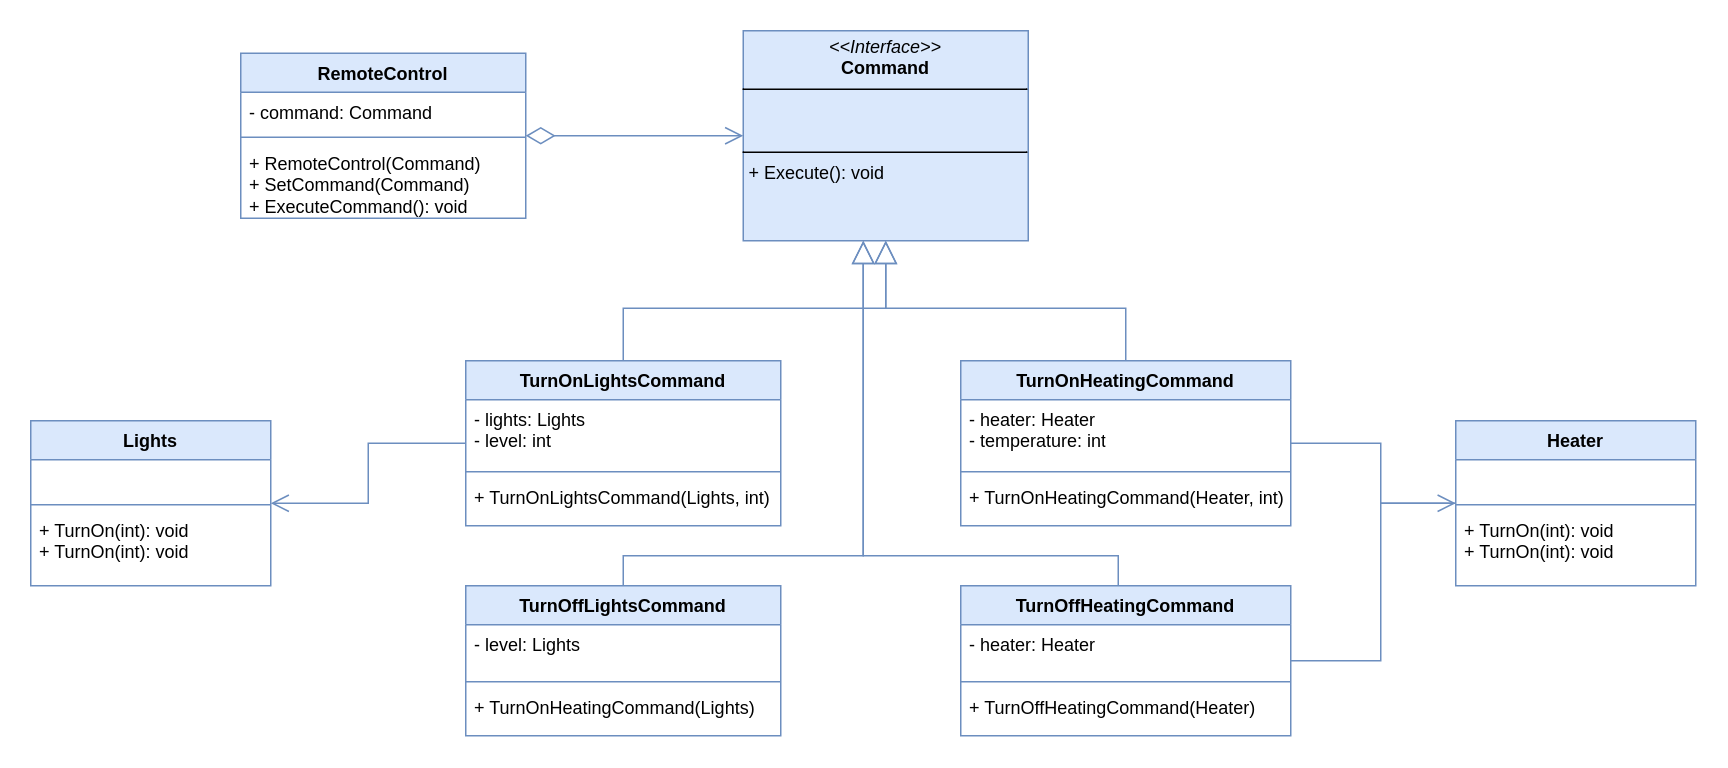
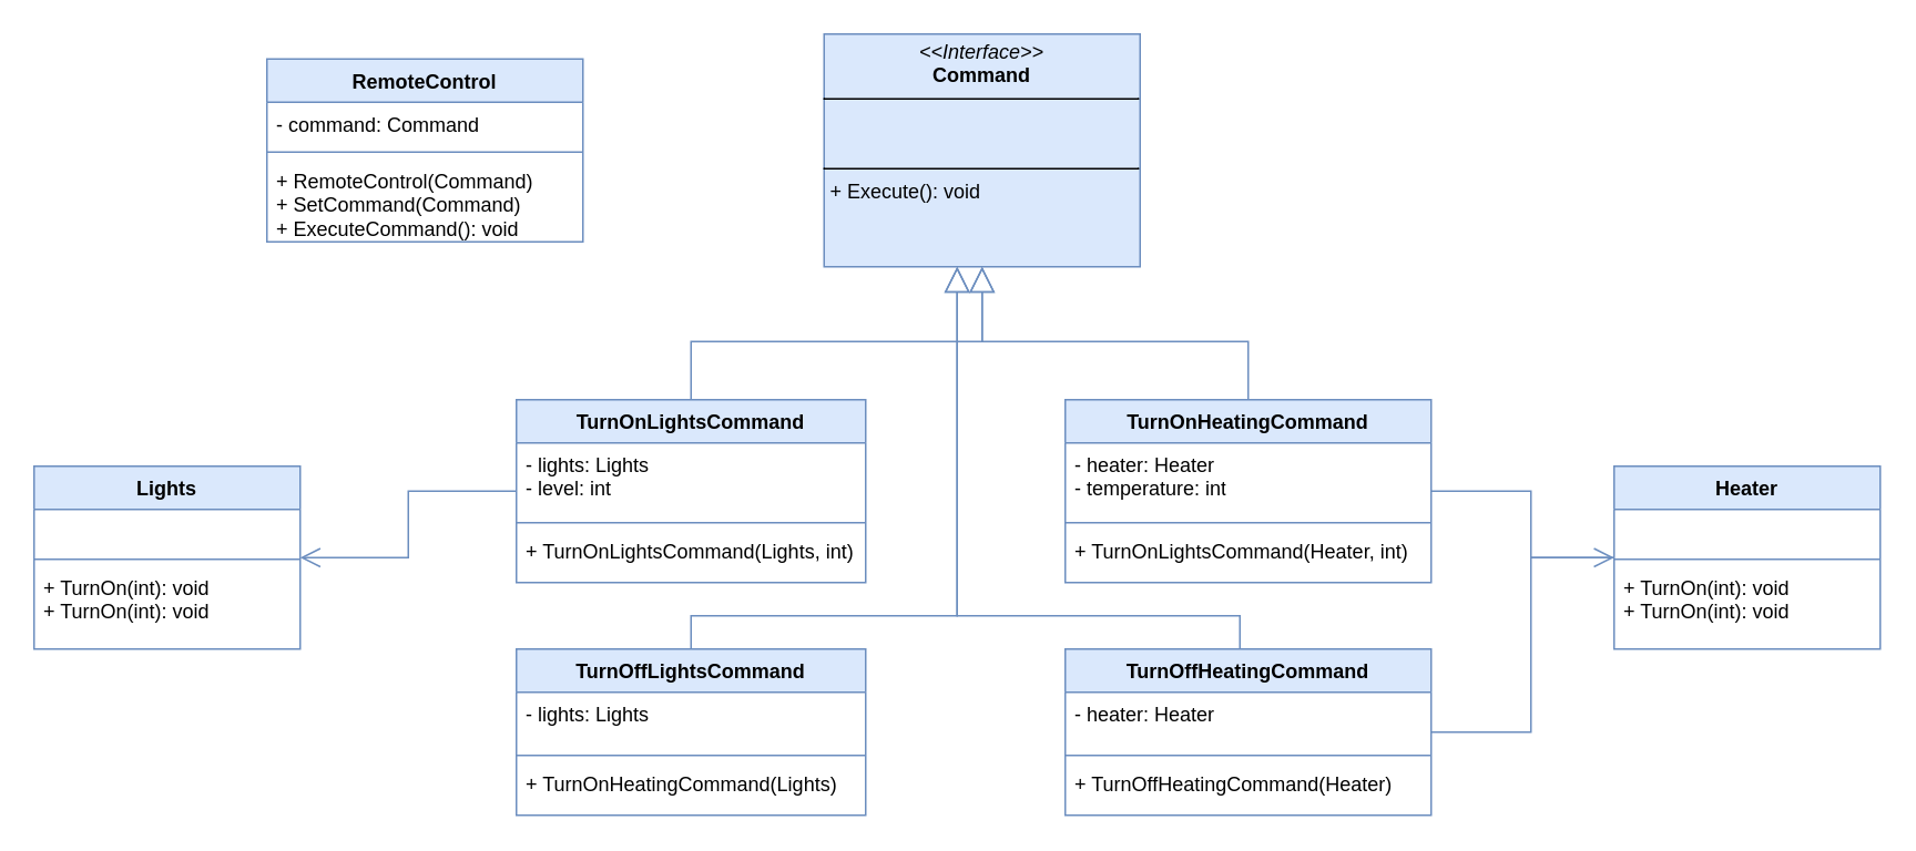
  <mxCell id="0" />
  <mxCell id="1" parent="0" />
  <mxCell id="2" value="&lt;p style=&quot;margin:0px;margin-top:4px;text-align:center;&quot;&gt;&lt;i&gt;&amp;lt;&amp;lt;Interface&amp;gt;&amp;gt;&lt;/i&gt;&lt;br&gt;&lt;b&gt;Command&lt;/b&gt;&lt;/p&gt;&lt;hr size=&quot;1&quot; style=&quot;border-style:solid;&quot;&gt;&lt;p style=&quot;margin:0px;margin-left:4px;&quot;&gt;&amp;nbsp;&lt;br&gt;&amp;nbsp;&lt;/p&gt;&lt;hr size=&quot;1&quot; style=&quot;border-style:solid;&quot;&gt;&lt;p style=&quot;margin:0px;margin-left:4px;&quot;&gt;+ Execute(): void&lt;/p&gt;&lt;p style=&quot;margin:0px;margin-left:4px;&quot;&gt;&lt;br&gt;&lt;/p&gt;" style="verticalAlign=top;align=left;overflow=fill;html=1;whiteSpace=wrap;fillColor=#dae8fc;strokeColor=#6c8ebf;" vertex="1" parent="1"><mxGeometry x="495" y="20" width="190" height="140" as="geometry" /></mxCell>
  <mxCell id="3" value="Lights" style="swimlane;fontStyle=1;align=center;verticalAlign=top;childLayout=stackLayout;horizontal=1;startSize=26;horizontalStack=0;resizeParent=1;resizeParentMax=0;resizeLast=0;collapsible=1;marginBottom=0;whiteSpace=wrap;html=1;fillColor=#dae8fc;strokeColor=#6c8ebf;" vertex="1" parent="1"><mxGeometry x="20" y="280" width="160" height="110" as="geometry" /></mxCell>
  <mxCell id="4" value="&amp;nbsp;" style="text;strokeColor=none;fillColor=none;align=left;verticalAlign=top;spacingLeft=4;spacingRight=4;overflow=hidden;rotatable=0;points=[[0,0.5],[1,0.5]];portConstraint=eastwest;whiteSpace=wrap;html=1;" vertex="1" parent="3"><mxGeometry y="26" width="160" height="26" as="geometry" /></mxCell>
  <mxCell id="5" value="" style="line;strokeWidth=1;fillColor=none;align=left;verticalAlign=middle;spacingTop=-1;spacingLeft=3;spacingRight=3;rotatable=0;labelPosition=right;points=[];portConstraint=eastwest;strokeColor=inherit;" vertex="1" parent="3"><mxGeometry y="52" width="160" height="8" as="geometry" /></mxCell>
  <mxCell id="6" value="+ TurnOn(int): void&lt;div&gt;+ TurnOn(int): void&lt;/div&gt;" style="text;strokeColor=none;fillColor=none;align=left;verticalAlign=top;spacingLeft=4;spacingRight=4;overflow=hidden;rotatable=0;points=[[0,0.5],[1,0.5]];portConstraint=eastwest;whiteSpace=wrap;html=1;" vertex="1" parent="3"><mxGeometry y="60" width="160" height="50" as="geometry" /></mxCell>
- <mxCell id="7" style="edgeStyle=orthogonalEdgeStyle;rounded=0;orthogonalLoop=1;jettySize=auto;html=1;endArrow=open;endFill=0;endSize=10;fillColor=#dae8fc;strokeColor=#6c8ebf;startArrow=diamondThin;startFill=0;targetPerimeterSpacing=0;startSize=17;" edge="1" parent="1" source="8" target="2"><mxGeometry relative="1" as="geometry" /></mxCell>
  <mxCell id="8" value="RemoteControl" style="swimlane;fontStyle=1;align=center;verticalAlign=top;childLayout=stackLayout;horizontal=1;startSize=26;horizontalStack=0;resizeParent=1;resizeParentMax=0;resizeLast=0;collapsible=1;marginBottom=0;whiteSpace=wrap;html=1;fillColor=#dae8fc;strokeColor=#6c8ebf;" vertex="1" parent="1"><mxGeometry x="160" y="35" width="190" height="110" as="geometry" /></mxCell>
  <mxCell id="9" value="- command: Command" style="text;strokeColor=none;fillColor=none;align=left;verticalAlign=top;spacingLeft=4;spacingRight=4;overflow=hidden;rotatable=0;points=[[0,0.5],[1,0.5]];portConstraint=eastwest;whiteSpace=wrap;html=1;" vertex="1" parent="8"><mxGeometry y="26" width="190" height="26" as="geometry" /></mxCell>
  <mxCell id="10" value="" style="line;strokeWidth=1;fillColor=none;align=left;verticalAlign=middle;spacingTop=-1;spacingLeft=3;spacingRight=3;rotatable=0;labelPosition=right;points=[];portConstraint=eastwest;strokeColor=inherit;" vertex="1" parent="8"><mxGeometry y="52" width="190" height="8" as="geometry" /></mxCell>
  <mxCell id="11" value="+ RemoteControl(Command)&lt;div&gt;+ SetCommand(Command)&lt;/div&gt;&lt;div&gt;+ ExecuteCommand(): void&lt;/div&gt;" style="text;strokeColor=none;fillColor=none;align=left;verticalAlign=top;spacingLeft=4;spacingRight=4;overflow=hidden;rotatable=0;points=[[0,0.5],[1,0.5]];portConstraint=eastwest;whiteSpace=wrap;html=1;" vertex="1" parent="8"><mxGeometry y="60" width="190" height="50" as="geometry" /></mxCell>
  <mxCell id="12" value="TurnOnLightsCommand" style="swimlane;fontStyle=1;align=center;verticalAlign=top;childLayout=stackLayout;horizontal=1;startSize=26;horizontalStack=0;resizeParent=1;resizeParentMax=0;resizeLast=0;collapsible=1;marginBottom=0;whiteSpace=wrap;html=1;fillColor=#dae8fc;strokeColor=#6c8ebf;" vertex="1" parent="1"><mxGeometry x="310" y="240" width="210" height="110" as="geometry" /></mxCell>
  <mxCell id="13" value="- lights: Lights&lt;div&gt;- level: int&lt;/div&gt;" style="text;strokeColor=none;fillColor=none;align=left;verticalAlign=top;spacingLeft=4;spacingRight=4;overflow=hidden;rotatable=0;points=[[0,0.5],[1,0.5]];portConstraint=eastwest;whiteSpace=wrap;html=1;" vertex="1" parent="12"><mxGeometry y="26" width="210" height="44" as="geometry" /></mxCell>
  <mxCell id="14" value="" style="line;strokeWidth=1;fillColor=none;align=left;verticalAlign=middle;spacingTop=-1;spacingLeft=3;spacingRight=3;rotatable=0;labelPosition=right;points=[];portConstraint=eastwest;strokeColor=inherit;" vertex="1" parent="12"><mxGeometry y="70" width="210" height="8" as="geometry" /></mxCell>
  <mxCell id="15" value="+ TurnOnLightsCommand(Lights, int)" style="text;strokeColor=none;fillColor=none;align=left;verticalAlign=top;spacingLeft=4;spacingRight=4;overflow=hidden;rotatable=0;points=[[0,0.5],[1,0.5]];portConstraint=eastwest;whiteSpace=wrap;html=1;" vertex="1" parent="12"><mxGeometry y="78" width="210" height="32" as="geometry" /></mxCell>
  <mxCell id="16" value="TurnOffLightsCommand" style="swimlane;fontStyle=1;align=center;verticalAlign=top;childLayout=stackLayout;horizontal=1;startSize=26;horizontalStack=0;resizeParent=1;resizeParentMax=0;resizeLast=0;collapsible=1;marginBottom=0;whiteSpace=wrap;html=1;fillColor=#dae8fc;strokeColor=#6c8ebf;" vertex="1" parent="1"><mxGeometry x="310" y="390" width="210" height="100" as="geometry" /></mxCell>
- <mxCell id="17" value="- level: Lights" style="text;strokeColor=none;fillColor=none;align=left;verticalAlign=top;spacingLeft=4;spacingRight=4;overflow=hidden;rotatable=0;points=[[0,0.5],[1,0.5]];portConstraint=eastwest;whiteSpace=wrap;html=1;" vertex="1" parent="16"><mxGeometry y="26" width="210" height="34" as="geometry" /></mxCell>
+ <mxCell id="17" value="- lights: Lights" style="text;strokeColor=none;fillColor=none;align=left;verticalAlign=top;spacingLeft=4;spacingRight=4;overflow=hidden;rotatable=0;points=[[0,0.5],[1,0.5]];portConstraint=eastwest;whiteSpace=wrap;html=1;" vertex="1" parent="16"><mxGeometry y="26" width="210" height="34" as="geometry" /></mxCell>
  <mxCell id="18" value="" style="line;strokeWidth=1;fillColor=none;align=left;verticalAlign=middle;spacingTop=-1;spacingLeft=3;spacingRight=3;rotatable=0;labelPosition=right;points=[];portConstraint=eastwest;strokeColor=inherit;" vertex="1" parent="16"><mxGeometry y="60" width="210" height="8" as="geometry" /></mxCell>
  <mxCell id="19" value="+ TurnOnHeatingCommand(Lights)" style="text;strokeColor=none;fillColor=none;align=left;verticalAlign=top;spacingLeft=4;spacingRight=4;overflow=hidden;rotatable=0;points=[[0,0.5],[1,0.5]];portConstraint=eastwest;whiteSpace=wrap;html=1;" vertex="1" parent="16"><mxGeometry y="68" width="210" height="32" as="geometry" /></mxCell>
  <mxCell id="20" value="TurnOnHeatingCommand" style="swimlane;fontStyle=1;align=center;verticalAlign=top;childLayout=stackLayout;horizontal=1;startSize=26;horizontalStack=0;resizeParent=1;resizeParentMax=0;resizeLast=0;collapsible=1;marginBottom=0;whiteSpace=wrap;html=1;fillColor=#dae8fc;strokeColor=#6c8ebf;" vertex="1" parent="1"><mxGeometry x="640" y="240" width="220" height="110" as="geometry" /></mxCell>
  <mxCell id="21" value="- heater: Heater&lt;div&gt;- temperature: int&lt;/div&gt;" style="text;strokeColor=none;fillColor=none;align=left;verticalAlign=top;spacingLeft=4;spacingRight=4;overflow=hidden;rotatable=0;points=[[0,0.5],[1,0.5]];portConstraint=eastwest;whiteSpace=wrap;html=1;" vertex="1" parent="20"><mxGeometry y="26" width="220" height="44" as="geometry" /></mxCell>
  <mxCell id="22" value="" style="line;strokeWidth=1;fillColor=none;align=left;verticalAlign=middle;spacingTop=-1;spacingLeft=3;spacingRight=3;rotatable=0;labelPosition=right;points=[];portConstraint=eastwest;strokeColor=inherit;" vertex="1" parent="20"><mxGeometry y="70" width="220" height="8" as="geometry" /></mxCell>
- <mxCell id="23" value="+ TurnOnHeatingCommand(Heater, int)" style="text;strokeColor=none;fillColor=none;align=left;verticalAlign=top;spacingLeft=4;spacingRight=4;overflow=hidden;rotatable=0;points=[[0,0.5],[1,0.5]];portConstraint=eastwest;whiteSpace=wrap;html=1;" vertex="1" parent="20"><mxGeometry y="78" width="220" height="32" as="geometry" /></mxCell>
+ <mxCell id="23" value="+ TurnOnLightsCommand(Heater, int)" style="text;strokeColor=none;fillColor=none;align=left;verticalAlign=top;spacingLeft=4;spacingRight=4;overflow=hidden;rotatable=0;points=[[0,0.5],[1,0.5]];portConstraint=eastwest;whiteSpace=wrap;html=1;" vertex="1" parent="20"><mxGeometry y="78" width="220" height="32" as="geometry" /></mxCell>
  <mxCell id="24" value="TurnOffHeatingCommand" style="swimlane;fontStyle=1;align=center;verticalAlign=top;childLayout=stackLayout;horizontal=1;startSize=26;horizontalStack=0;resizeParent=1;resizeParentMax=0;resizeLast=0;collapsible=1;marginBottom=0;whiteSpace=wrap;html=1;fillColor=#dae8fc;strokeColor=#6c8ebf;" vertex="1" parent="1"><mxGeometry x="640" y="390" width="220" height="100" as="geometry" /></mxCell>
  <mxCell id="25" value="- heater: Heater" style="text;strokeColor=none;fillColor=none;align=left;verticalAlign=top;spacingLeft=4;spacingRight=4;overflow=hidden;rotatable=0;points=[[0,0.5],[1,0.5]];portConstraint=eastwest;whiteSpace=wrap;html=1;" vertex="1" parent="24"><mxGeometry y="26" width="220" height="34" as="geometry" /></mxCell>
  <mxCell id="26" value="" style="line;strokeWidth=1;fillColor=none;align=left;verticalAlign=middle;spacingTop=-1;spacingLeft=3;spacingRight=3;rotatable=0;labelPosition=right;points=[];portConstraint=eastwest;strokeColor=inherit;" vertex="1" parent="24"><mxGeometry y="60" width="220" height="8" as="geometry" /></mxCell>
  <mxCell id="27" value="+ TurnOffHeatingCommand(Heater)" style="text;strokeColor=none;fillColor=none;align=left;verticalAlign=top;spacingLeft=4;spacingRight=4;overflow=hidden;rotatable=0;points=[[0,0.5],[1,0.5]];portConstraint=eastwest;whiteSpace=wrap;html=1;" vertex="1" parent="24"><mxGeometry y="68" width="220" height="32" as="geometry" /></mxCell>
  <mxCell id="28" style="edgeStyle=orthogonalEdgeStyle;rounded=0;orthogonalLoop=1;jettySize=auto;html=1;endArrow=block;endFill=0;endSize=13;fillColor=#dae8fc;strokeColor=#6c8ebf;startArrow=none;startFill=0;targetPerimeterSpacing=0;startSize=17;" edge="1" parent="1" source="12" target="2"><mxGeometry relative="1" as="geometry"><mxPoint x="360" y="100" as="sourcePoint" /><mxPoint x="490" y="100" as="targetPoint" /></mxGeometry></mxCell>
  <mxCell id="29" value="&lt;span style=&quot;color: rgba(0, 0, 0, 0); font-family: monospace; font-size: 0px; text-align: start; background-color: rgb(251, 251, 251);&quot;&gt;%3CmxGraphModel%3E%3Croot%3E%3CmxCell%20id%3D%220%22%2F%3E%3CmxCell%20id%3D%221%22%20parent%3D%220%22%2F%3E%3CmxCell%20id%3D%222%22%20style%3D%22edgeStyle%3DorthogonalEdgeStyle%3Brounded%3D0%3BorthogonalLoop%3D1%3BjettySize%3Dauto%3Bhtml%3D1%3BendArrow%3Dblock%3BendFill%3D0%3BendSize%3D13%3BfillColor%3D%23dae8fc%3BstrokeColor%3D%236c8ebf%3BstartArrow%3Dnone%3BstartFill%3D0%3BtargetPerimeterSpacing%3D0%3BstartSize%3D17%3B%22%20edge%3D%221%22%20parent%3D%221%22%3E%3CmxGeometry%20relative%3D%221%22%20as%3D%22geometry%22%3E%3CmxPoint%20x%3D%22155%22%20y%3D%22410%22%20as%3D%22sourcePoint%22%2F%3E%3CmxPoint%20x%3D%22315%22%20y%3D%22330%22%20as%3D%22targetPoint%22%2F%3E%3C%2FmxGeometry%3E%3C%2FmxCell%3E%3C%2Froot%3E%3C%2FmxGraphModel%3E&lt;/span&gt;" style="edgeLabel;html=1;align=center;verticalAlign=middle;resizable=0;points=[];" vertex="1" connectable="0" parent="28"><mxGeometry x="0.203" y="-3" relative="1" as="geometry"><mxPoint as="offset" /></mxGeometry></mxCell>
  <mxCell id="30" style="edgeStyle=orthogonalEdgeStyle;rounded=0;orthogonalLoop=1;jettySize=auto;html=1;endArrow=block;endFill=0;endSize=13;fillColor=#dae8fc;strokeColor=#6c8ebf;startArrow=none;startFill=0;targetPerimeterSpacing=0;startSize=17;" edge="1" parent="1" source="20" target="2"><mxGeometry relative="1" as="geometry"><mxPoint x="425" y="250" as="sourcePoint" /><mxPoint x="585" y="170" as="targetPoint" /></mxGeometry></mxCell>
  <mxCell id="31" style="edgeStyle=orthogonalEdgeStyle;rounded=0;orthogonalLoop=1;jettySize=auto;html=1;endArrow=block;endFill=0;endSize=13;fillColor=#dae8fc;strokeColor=#6c8ebf;startArrow=none;startFill=0;targetPerimeterSpacing=0;startSize=17;" edge="1" parent="1" source="16" target="2"><mxGeometry relative="1" as="geometry"><mxPoint x="435" y="260" as="sourcePoint" /><mxPoint x="595" y="180" as="targetPoint" /><Array as="points"><mxPoint x="415" y="370" /><mxPoint x="575" y="370" /></Array></mxGeometry></mxCell>
  <mxCell id="32" style="edgeStyle=orthogonalEdgeStyle;rounded=0;orthogonalLoop=1;jettySize=auto;html=1;endArrow=block;endFill=0;endSize=13;fillColor=#dae8fc;strokeColor=#6c8ebf;startArrow=none;startFill=0;targetPerimeterSpacing=0;startSize=17;" edge="1" parent="1" source="24" target="2"><mxGeometry relative="1" as="geometry"><mxPoint x="445" y="270" as="sourcePoint" /><mxPoint x="605" y="190" as="targetPoint" /><Array as="points"><mxPoint x="745" y="370" /><mxPoint x="575" y="370" /></Array></mxGeometry></mxCell>
  <mxCell id="33" style="edgeStyle=orthogonalEdgeStyle;rounded=0;orthogonalLoop=1;jettySize=auto;html=1;endArrow=open;endFill=0;endSize=10;fillColor=#dae8fc;strokeColor=#6c8ebf;startArrow=none;startFill=0;targetPerimeterSpacing=0;startSize=17;" edge="1" parent="1" source="12" target="3"><mxGeometry relative="1" as="geometry"><mxPoint x="360" y="100" as="sourcePoint" /><mxPoint x="490" y="100" as="targetPoint" /></mxGeometry></mxCell>
  <mxCell id="34" style="edgeStyle=orthogonalEdgeStyle;rounded=0;orthogonalLoop=1;jettySize=auto;html=1;endArrow=open;endFill=0;endSize=10;fillColor=#dae8fc;strokeColor=#6c8ebf;startArrow=none;startFill=0;targetPerimeterSpacing=0;startSize=17;" edge="1" parent="1" source="20" target="35"><mxGeometry relative="1" as="geometry"><mxPoint x="1020" y="310" as="sourcePoint" /><mxPoint x="890" y="350" as="targetPoint" /><Array as="points"><mxPoint x="920" y="295" /><mxPoint x="920" y="335" /></Array></mxGeometry></mxCell>
  <mxCell id="35" value="Heater" style="swimlane;fontStyle=1;align=center;verticalAlign=top;childLayout=stackLayout;horizontal=1;startSize=26;horizontalStack=0;resizeParent=1;resizeParentMax=0;resizeLast=0;collapsible=1;marginBottom=0;whiteSpace=wrap;html=1;fillColor=#dae8fc;strokeColor=#6c8ebf;" vertex="1" parent="1"><mxGeometry x="970" y="280" width="160" height="110" as="geometry" /></mxCell>
  <mxCell id="36" value="&amp;nbsp;" style="text;strokeColor=none;fillColor=none;align=left;verticalAlign=top;spacingLeft=4;spacingRight=4;overflow=hidden;rotatable=0;points=[[0,0.5],[1,0.5]];portConstraint=eastwest;whiteSpace=wrap;html=1;" vertex="1" parent="35"><mxGeometry y="26" width="160" height="26" as="geometry" /></mxCell>
  <mxCell id="37" value="" style="line;strokeWidth=1;fillColor=none;align=left;verticalAlign=middle;spacingTop=-1;spacingLeft=3;spacingRight=3;rotatable=0;labelPosition=right;points=[];portConstraint=eastwest;strokeColor=inherit;" vertex="1" parent="35"><mxGeometry y="52" width="160" height="8" as="geometry" /></mxCell>
  <mxCell id="38" value="+ TurnOn(int): void&lt;div&gt;+ TurnOn(int): void&lt;/div&gt;" style="text;strokeColor=none;fillColor=none;align=left;verticalAlign=top;spacingLeft=4;spacingRight=4;overflow=hidden;rotatable=0;points=[[0,0.5],[1,0.5]];portConstraint=eastwest;whiteSpace=wrap;html=1;" vertex="1" parent="35"><mxGeometry y="60" width="160" height="50" as="geometry" /></mxCell>
  <mxCell id="39" style="edgeStyle=orthogonalEdgeStyle;rounded=0;orthogonalLoop=1;jettySize=auto;html=1;endArrow=none;endFill=0;endSize=10;fillColor=#dae8fc;strokeColor=#6c8ebf;startArrow=none;startFill=0;targetPerimeterSpacing=0;startSize=17;" edge="1" parent="1" source="24" target="35"><mxGeometry relative="1" as="geometry"><mxPoint x="870" y="305" as="sourcePoint" /><mxPoint x="960" y="345" as="targetPoint" /><Array as="points"><mxPoint x="920" y="440" /><mxPoint x="920" y="335" /></Array></mxGeometry></mxCell>
